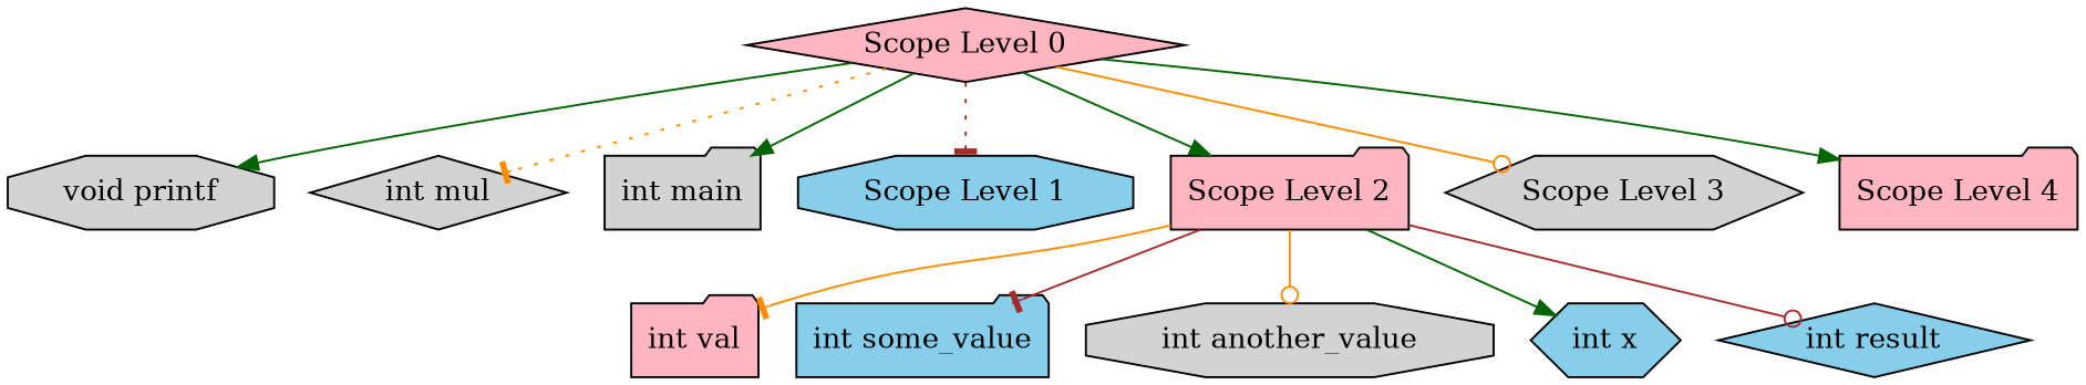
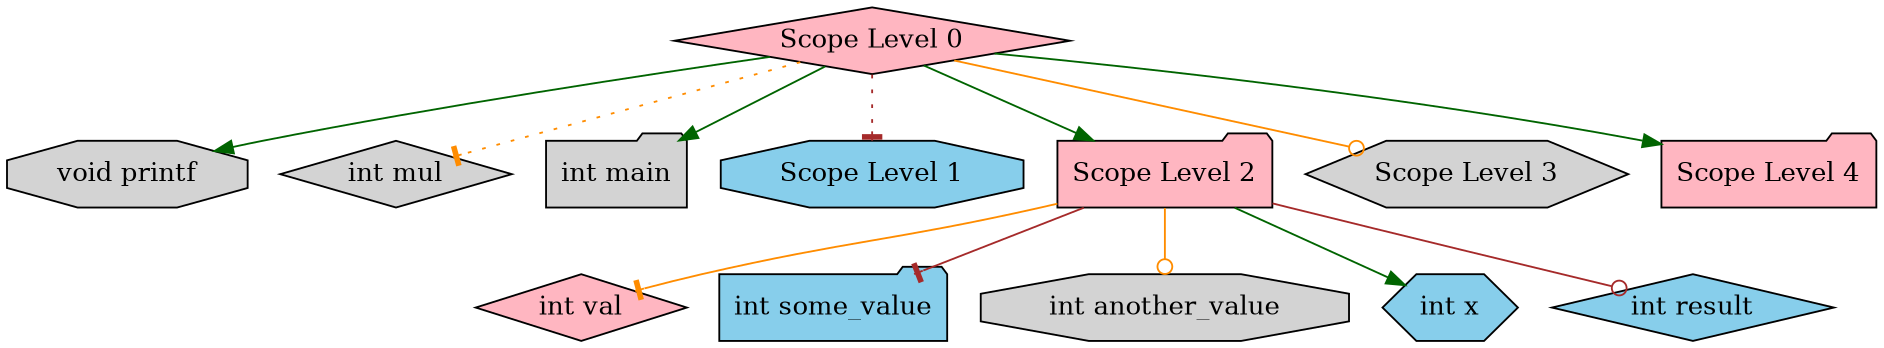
  digraph {
    node [fillcolor=lightgrey shape=diamond style=filled]
    edge [arrowhead=normal color=darkgreen style=solid]
    n1 [fillcolor=lightpink label="Scope Level 0"]
    n2 [label="void printf" shape=octagon]
    n3 [label="int mul"]
    n4 [label="int main" shape=folder]
    n5 [fillcolor=skyblue label="Scope Level 1" shape=octagon]
    n6 [fillcolor=lightpink label="Scope Level 2" shape=folder]
    n7 [label="Scope Level 3" shape=hexagon]
    n8 [fillcolor=lightpink label="Scope Level 4" shape=folder]
-   n9 [fillcolor=lightpink label="int val" shape=folder]
+   n9 [fillcolor=lightpink label="int val"]
    n10 [fillcolor=skyblue label="int some_value" shape=folder]
    n11 [label="int another_value" shape=octagon]
    n12 [fillcolor=skyblue label="int x" shape=hexagon]
    n13 [fillcolor=skyblue label="int result"]
    n1 -> n2
    n1 -> n3 [arrowhead=tee color=darkorange style=dotted]
    n1 -> n4
    n1 -> n5 [arrowhead=tee color=brown style=dotted]
    n1 -> n6
    n1 -> n7 [arrowhead=odot color=darkorange]
    n1 -> n8
    n6 -> n9 [arrowhead=tee color=darkorange]
    n6 -> n10 [arrowhead=tee color=brown]
    n6 -> n11 [arrowhead=odot color=darkorange]
    n6 -> n12
    n6 -> n13 [arrowhead=odot color=brown]
  }
